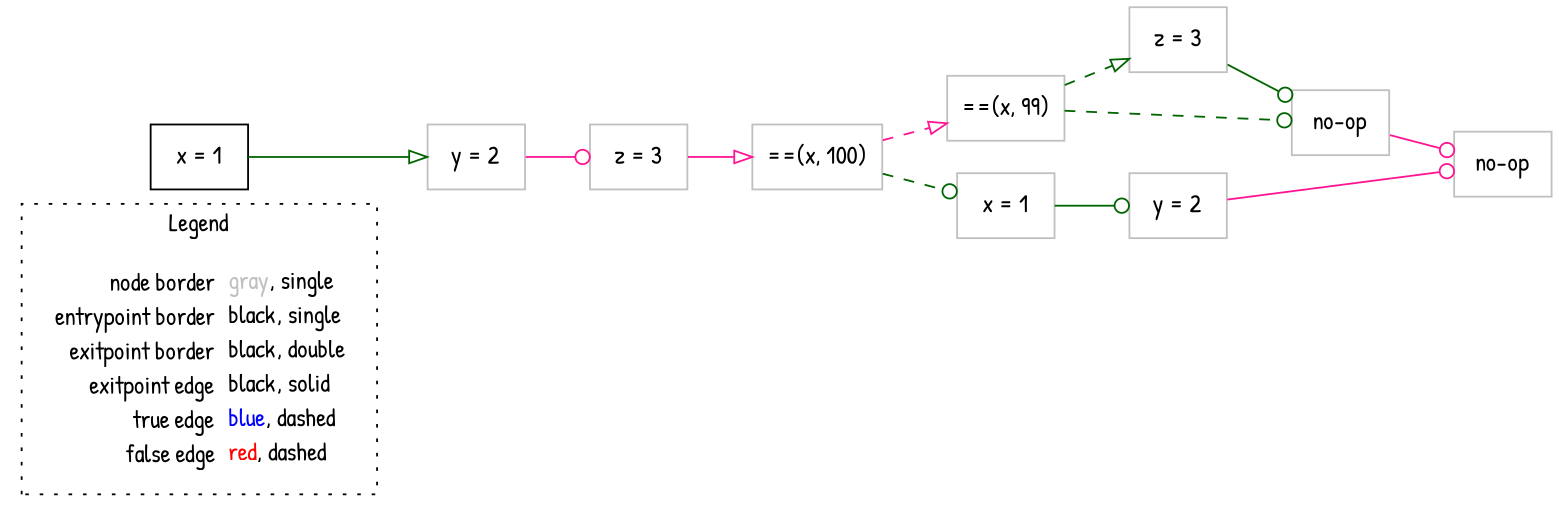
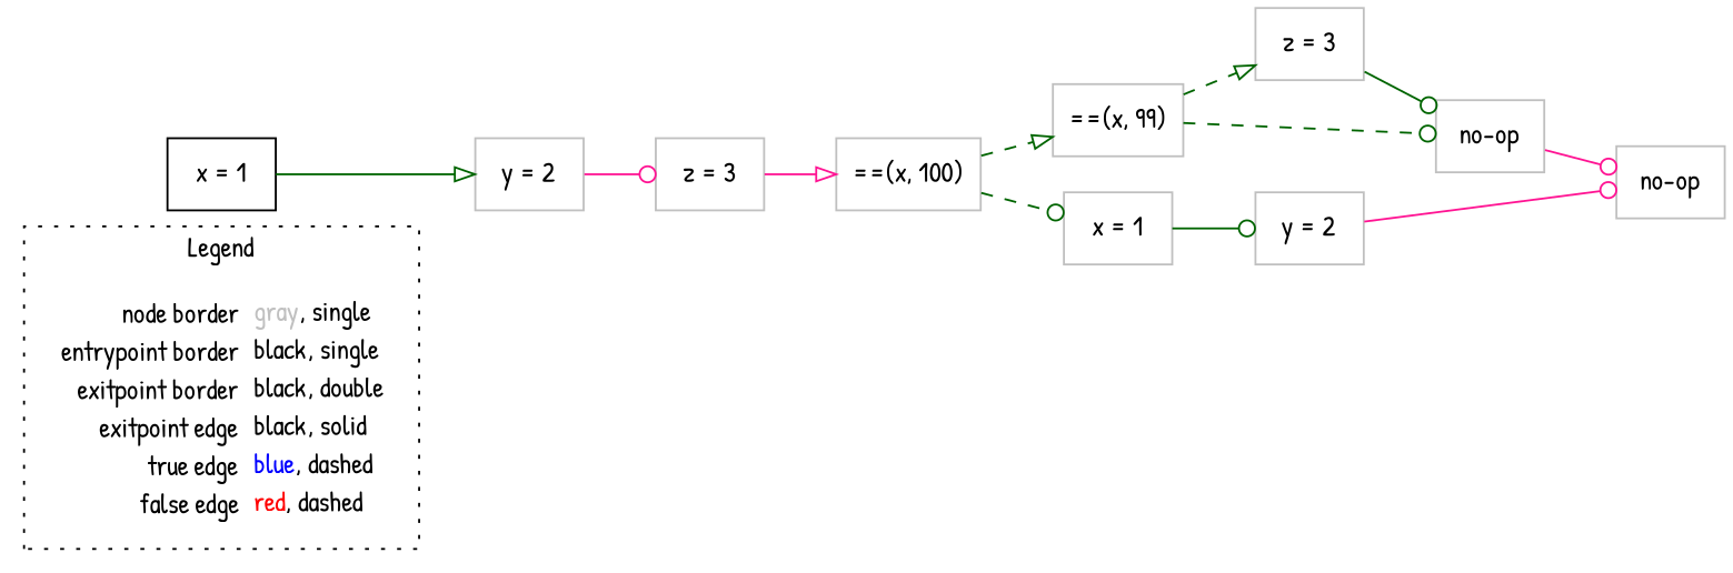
  digraph {
    fontname="Patrick Hand"
    rankdir=LR
    node [fontname="Patrick Hand" shape=rect color=gray]
    edge [arrowhead=odot color=darkgreen fontname="Patrick Hand"]
    n1 [label=<<table border="0" cellpadding="2" cellspacing="0" cellborder="0"><tr><td align="right">node border&nbsp;</td><td align="left"><font color="gray">gray</font>, single</td></tr><tr><td align="right">entrypoint border&nbsp;</td><td align="left"><font color="black">black</font>, single</td></tr><tr><td align="right">exitpoint border&nbsp;</td><td align="left"><font color="black">black</font>, double</td></tr><tr><td align="right">exitpoint edge&nbsp;</td><td align="left"><font color="black">black</font>, solid</td></tr><tr><td align="right">true edge&nbsp;</td><td align="left"><font color="blue">blue</font>, dashed</td></tr><tr><td align="right">false edge&nbsp;</td><td align="left"><font color="red">red</font>, dashed</td></tr></table>> shape=plaintext color=""]
    n2 [color=black label=<x = 1>]
    n3 [label=<y = 2>]
    n4 [label=<z = 3>]
    n5 [label=<==(x, 99)>]
    n6 [label=<z = 3>]
    n7 [label=<no-op>]
    n8 [label=<no-op>]
    n9 [label=<==(x, 100)>]
    n10 [label=<x = 1>]
    n11 [label=<y = 2>]
    subgraph cluster_1 {
      label=Legend
      style=dotted
      n1
    }
    n2 -> n3 [arrowhead=onormal]
    n3 -> n4 [color=deeppink]
    n4 -> n9 [arrowhead=onormal color=deeppink]
    n5 -> n6 [arrowhead=onormal style=dashed]
    n5 -> n7 [style=dashed]
    n6 -> n7
    n7 -> n8 [color=deeppink]
-   n9 -> n5 [arrowhead=onormal color=deeppink style=dashed]
+   n9 -> n5 [arrowhead=onormal style=dashed]
    n9 -> n10 [style=dashed]
    n10 -> n11
    n11 -> n8 [color=deeppink]
  }
